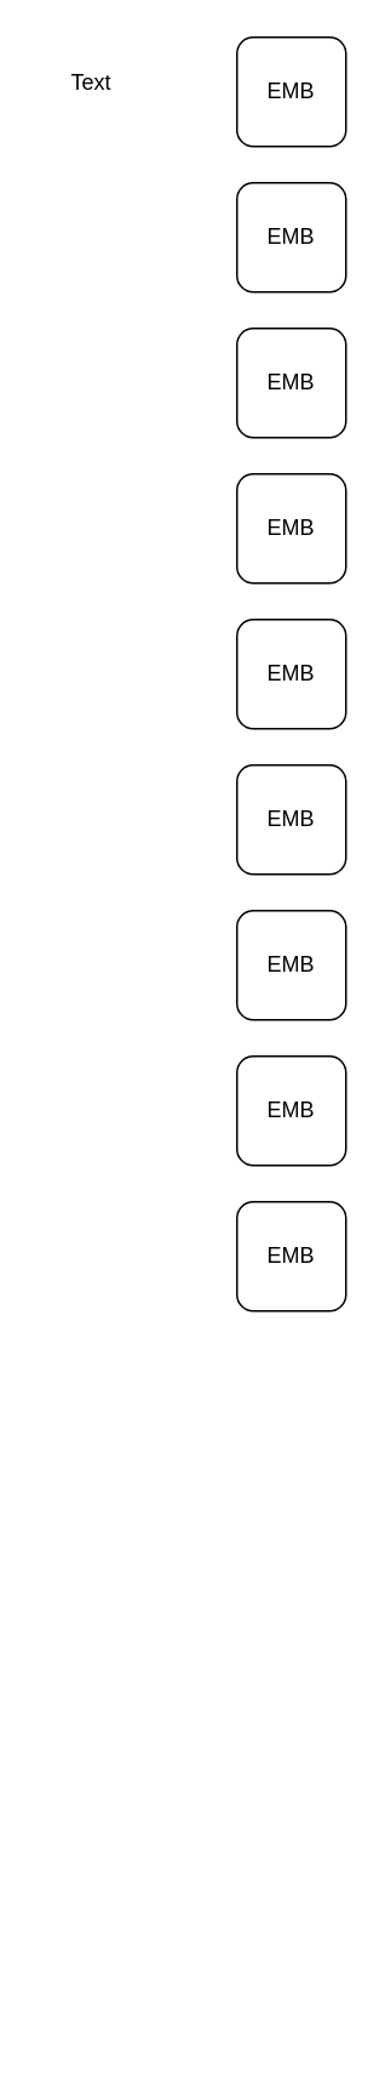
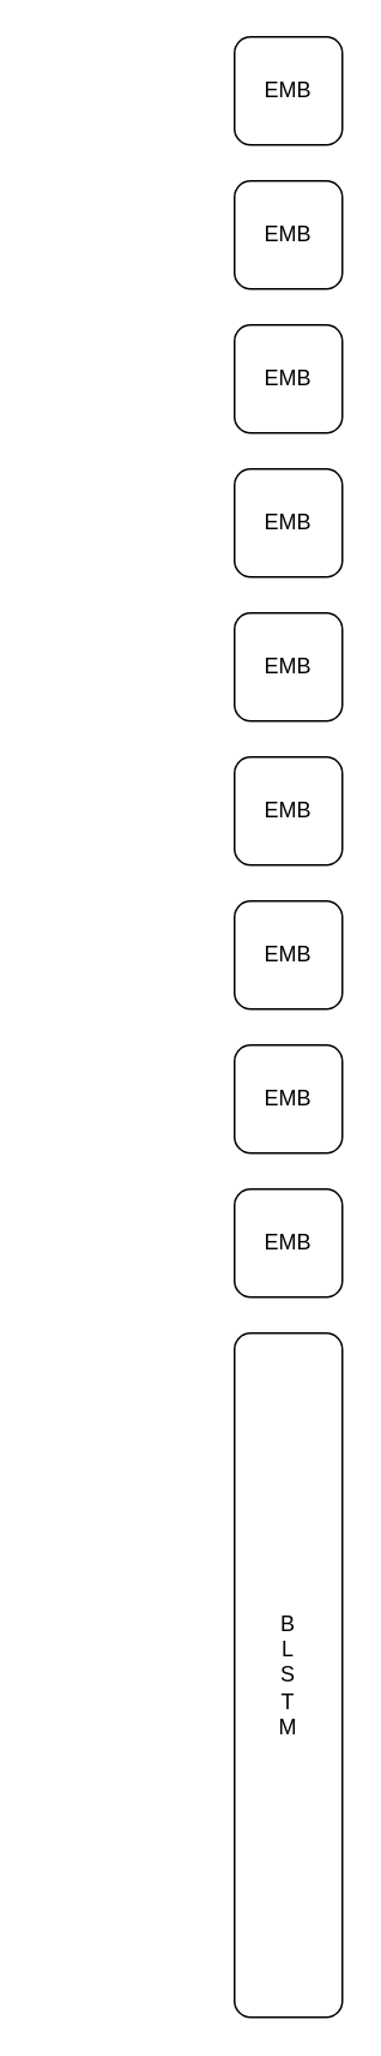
  <mxCell id="0" />
  <mxCell id="1" parent="0" />
+ <mxCell id="2" value="B&lt;br&gt;L&lt;br&gt;S&lt;br&gt;T&lt;br&gt;M" style="rounded=1;whiteSpace=wrap;html=1;" vertex="1" parent="1"><mxGeometry x="130" y="740" width="60" height="380" as="geometry" /></mxCell>
  <mxCell id="3" value="EMB" style="rounded=1;whiteSpace=wrap;html=1;" vertex="1" parent="1"><mxGeometry x="130" y="20" width="60" height="60" as="geometry" /></mxCell>
  <mxCell id="4" value="EMB" style="rounded=1;whiteSpace=wrap;html=1;" vertex="1" parent="1"><mxGeometry x="130" y="260" width="60" height="60" as="geometry" /></mxCell>
  <mxCell id="5" value="EMB" style="rounded=1;whiteSpace=wrap;html=1;" vertex="1" parent="1"><mxGeometry x="130" y="180" width="60" height="60" as="geometry" /></mxCell>
  <mxCell id="6" value="EMB" style="rounded=1;whiteSpace=wrap;html=1;" vertex="1" parent="1"><mxGeometry x="130" y="100" width="60" height="60" as="geometry" /></mxCell>
  <mxCell id="7" value="EMB" style="rounded=1;whiteSpace=wrap;html=1;" vertex="1" parent="1"><mxGeometry x="130" y="340" width="60" height="60" as="geometry" /></mxCell>
  <mxCell id="8" value="EMB" style="rounded=1;whiteSpace=wrap;html=1;" vertex="1" parent="1"><mxGeometry x="130" y="580" width="60" height="60" as="geometry" /></mxCell>
  <mxCell id="9" value="EMB" style="rounded=1;whiteSpace=wrap;html=1;" vertex="1" parent="1"><mxGeometry x="130" y="500" width="60" height="60" as="geometry" /></mxCell>
  <mxCell id="10" value="EMB" style="rounded=1;whiteSpace=wrap;html=1;" vertex="1" parent="1"><mxGeometry x="130" y="420" width="60" height="60" as="geometry" /></mxCell>
  <mxCell id="11" value="EMB" style="rounded=1;whiteSpace=wrap;html=1;" vertex="1" parent="1"><mxGeometry x="130" y="660" width="60" height="60" as="geometry" /></mxCell>
- <mxCell id="12" value="Text" style="text;html=1;strokeColor=none;fillColor=none;align=center;verticalAlign=middle;whiteSpace=wrap;rounded=0;" vertex="1" parent="1"><mxGeometry x="20" y="30" width="60" height="30" as="geometry" /></mxCell>
